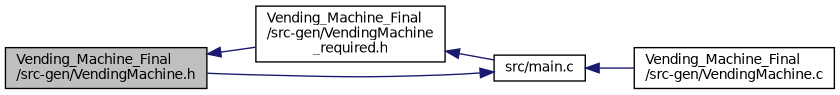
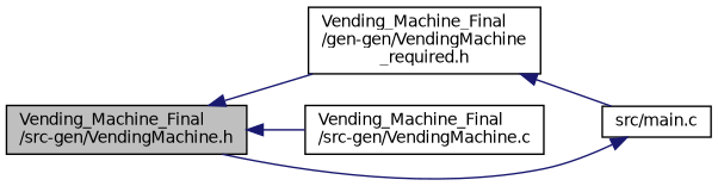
  digraph {
    rankdir=LR
    node [color=black fillcolor=white fontname=Helvetica fontsize=10 shape=record style=filled]
    edge [color=midnightblue dir=back fontname=Helvetica fontsize=10 labelfontname=Helvetica labelfontsize=10 style=solid]
    n1 [fillcolor=grey75 fontcolor=black height=0.2 label="Vending_Machine_Final\l/src-gen/VendingMachine.h" width=0.4]
-   n2 [height=0.2 label="Vending_Machine_Final\l/src-gen/VendingMachine\l_required.h" width=0.4]
+   n2 [height=0.2 label="Vending_Machine_Final\l/gen-gen/VendingMachine\l_required.h" width=0.4]
    n3 [height=0.2 label="Vending_Machine_Final\l/src-gen/VendingMachine.c" width=0.4]
    n4 [height=0.2 label="src/main.c" width=0.4]
    n1 -> n2
-   n4 -> n3
+   n1 -> n3
    n2 -> n4
    n4 -> n1
  }
